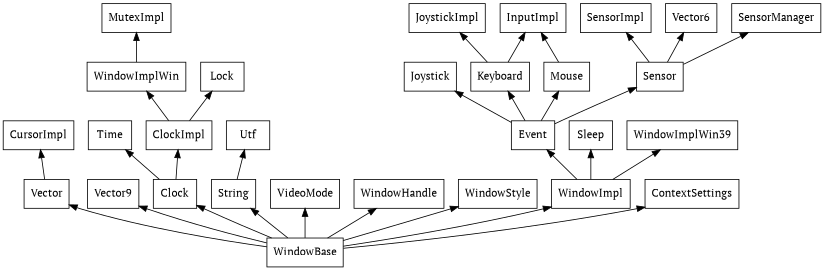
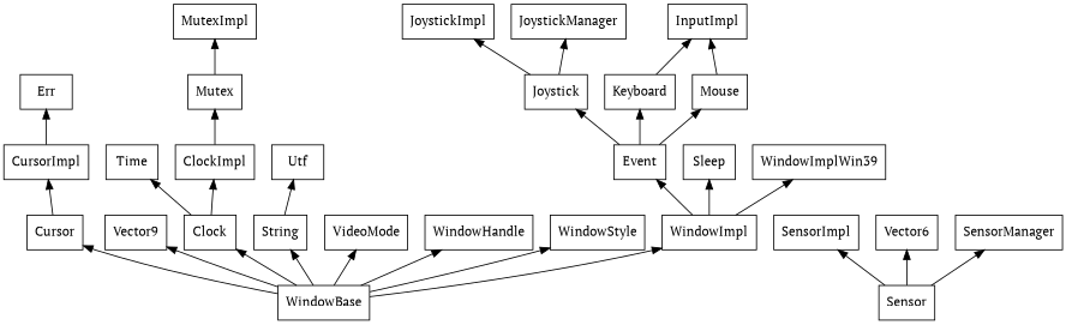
  digraph {
    fontname="PT Serif"
    rankdir=BT
    node [fontname="PT Serif" shape=record]
    edge [fontname="PT Serif"]
    WindowBase
-   Cursor [label=Vector]
+   Cursor
    n3 [label=Vector9]
    Clock
    String
    VideoMode
    WindowHandle
    WindowStyle
    WindowImpl
-   ContextSettings
    CursorImpl
    Time
    ClockImpl
    Utf
    Event
    Sleep
    n17 [label=WindowImplWin39]
-   Mutex [label=WindowImplWin]
-   Lock
+   Err
+   Mutex
    Joystick
    Keyboard
    Mouse
    Sensor
    JoystickImpl
+   JoystickManager
    InputImpl
    SensorImpl
    n29 [label=Vector6]
    SensorManager
    MutexImpl
    WindowBase -> Cursor
    WindowBase -> n3
    WindowBase -> Clock
    WindowBase -> String
    WindowBase -> VideoMode
    WindowBase -> WindowHandle
    WindowBase -> WindowStyle
    WindowBase -> WindowImpl
-   WindowBase -> ContextSettings
    Cursor -> CursorImpl
    Clock -> Time
    Clock -> ClockImpl
    String -> Utf
    WindowImpl -> Event
    WindowImpl -> Sleep
    WindowImpl -> n17
+   CursorImpl -> Err
    ClockImpl -> Mutex
-   ClockImpl -> Lock
    Event -> Joystick
    Event -> Keyboard
    Event -> Mouse
-   Event -> Sensor
    Mutex -> MutexImpl
-   Keyboard -> JoystickImpl
+   Joystick -> JoystickImpl
+   Joystick -> JoystickManager
    Keyboard -> InputImpl
    Mouse -> InputImpl
    Sensor -> SensorImpl
    Sensor -> n29
    Sensor -> SensorManager
  }
